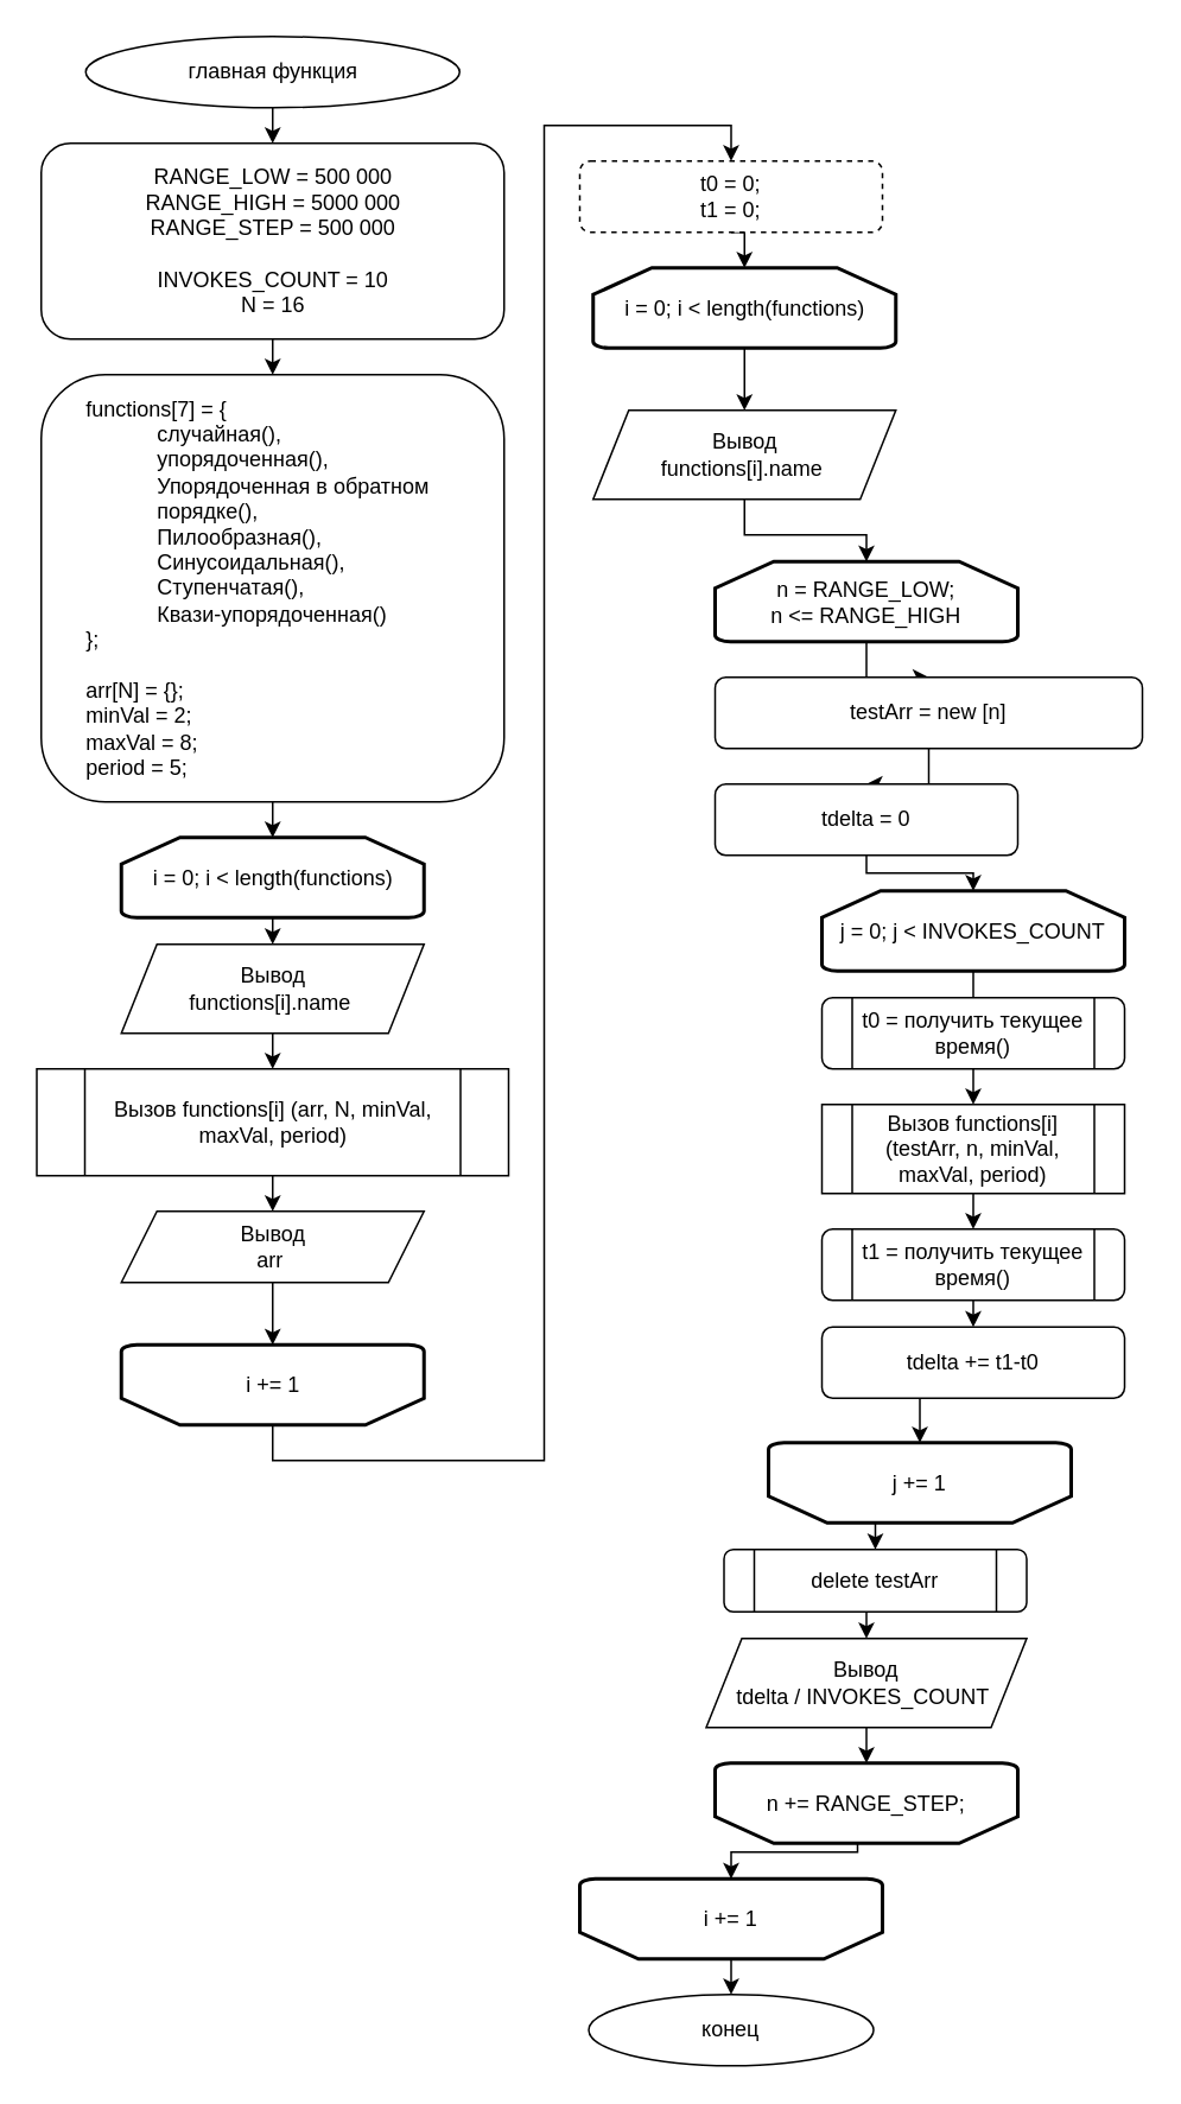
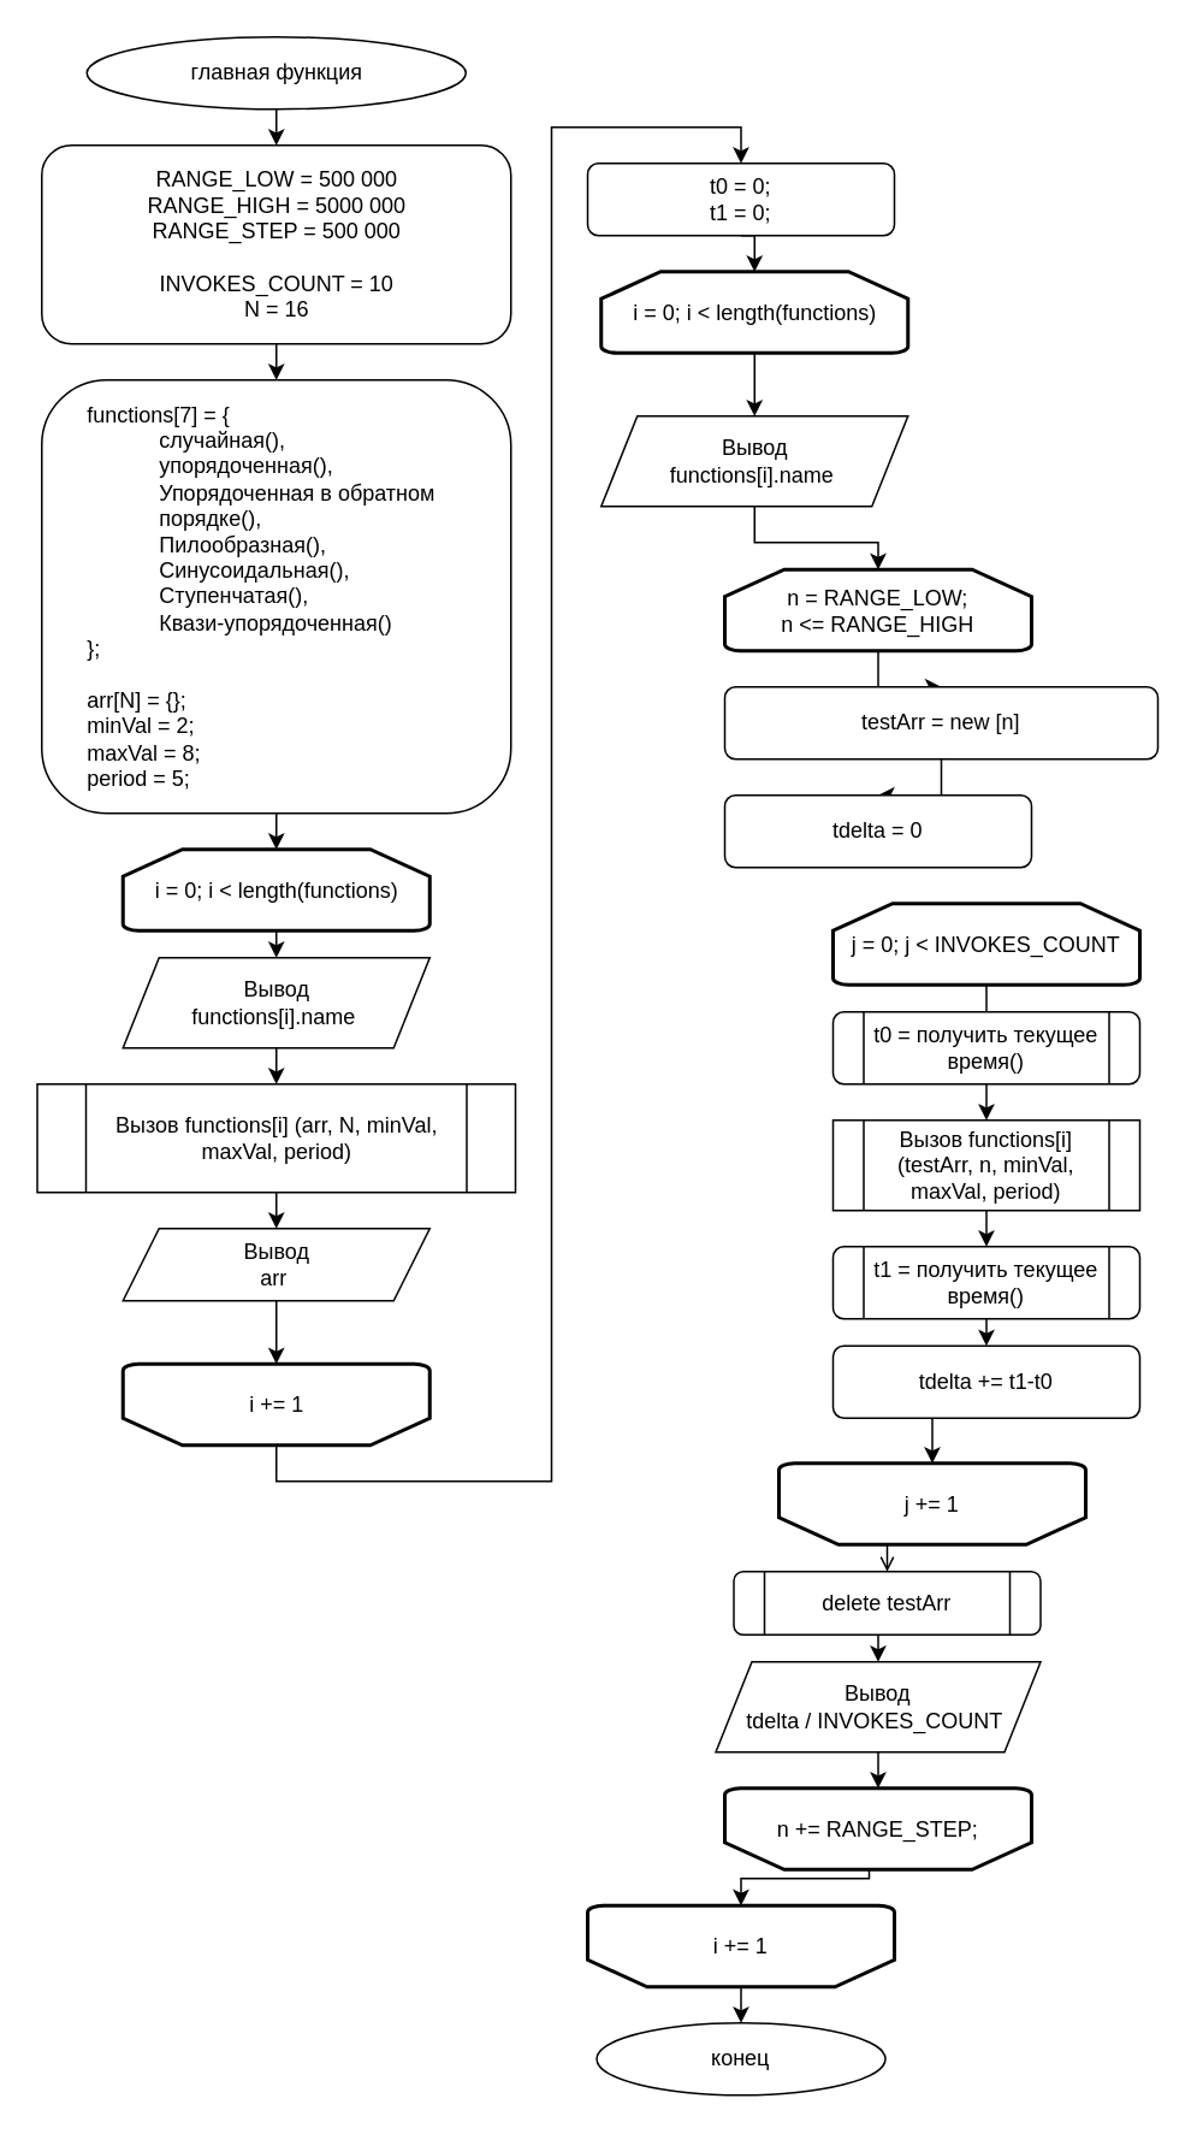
  <mxCell id="0" />
  <mxCell id="1" parent="0" />
  <mxCell id="2" style="edgeStyle=orthogonalEdgeStyle;rounded=0;orthogonalLoop=1;jettySize=auto;html=1;exitX=0.5;exitY=1;exitDx=0;exitDy=0;entryX=0.5;entryY=0;entryDx=0;entryDy=0;" edge="1" parent="1" source="3" target="15"><mxGeometry relative="1" as="geometry" /></mxCell>
  <mxCell id="3" value="главная функция" style="ellipse;whiteSpace=wrap;html=1;" vertex="1" parent="1"><mxGeometry x="47.5" y="20" width="210" height="40" as="geometry" /></mxCell>
  <mxCell id="4" style="edgeStyle=orthogonalEdgeStyle;rounded=0;orthogonalLoop=1;jettySize=auto;html=1;exitX=0.5;exitY=1;exitDx=0;exitDy=0;entryX=0.5;entryY=0;entryDx=0;entryDy=0;entryPerimeter=0;" edge="1" parent="1" source="5" target="19"><mxGeometry relative="1" as="geometry" /></mxCell>
  <mxCell id="5" value="functions[7] = {&lt;br&gt;&lt;blockquote style=&quot;margin: 0 0 0 40px; border: none; padding: 0px;&quot;&gt;случайная(),&lt;br&gt;упорядоченная(),&lt;br&gt;Упорядоченная в обратном порядке(),&lt;br&gt;Пилообразная(),&lt;br&gt;Синусоидальная(),&lt;br&gt;Ступенчатая(),&lt;br&gt;Квази-упорядоченная()&lt;/blockquote&gt;};&lt;br&gt;&lt;br&gt;arr[N] = {};&lt;br&gt;minVal = 2;&lt;br&gt;maxVal = 8;&lt;br&gt;period = 5;" style="rounded=1;whiteSpace=wrap;html=1;align=left;spacingLeft=23;" vertex="1" parent="1"><mxGeometry x="22.5" y="210" width="260" height="240" as="geometry" /></mxCell>
  <mxCell id="6" style="edgeStyle=orthogonalEdgeStyle;rounded=0;orthogonalLoop=1;jettySize=auto;html=1;exitX=0.5;exitY=1;exitDx=0;exitDy=0;entryX=0.5;entryY=0;entryDx=0;entryDy=0;" edge="1" parent="1" source="7" target="9"><mxGeometry relative="1" as="geometry" /></mxCell>
  <mxCell id="7" value="Вывод&lt;br&gt;functions[i].name&amp;nbsp;" style="shape=parallelogram;perimeter=parallelogramPerimeter;whiteSpace=wrap;html=1;fixedSize=1;" vertex="1" parent="1"><mxGeometry x="67.5" y="530" width="170" height="50" as="geometry" /></mxCell>
  <mxCell id="8" style="edgeStyle=orthogonalEdgeStyle;rounded=0;orthogonalLoop=1;jettySize=auto;html=1;exitX=0.5;exitY=1;exitDx=0;exitDy=0;entryX=0.5;entryY=0;entryDx=0;entryDy=0;" edge="1" parent="1" source="9" target="11"><mxGeometry relative="1" as="geometry" /></mxCell>
  <mxCell id="9" value="Вызов functions[i] (arr, N, minVal, maxVal, period)" style="shape=process;whiteSpace=wrap;html=1;backgroundOutline=1;" vertex="1" parent="1"><mxGeometry x="20" y="600" width="265" height="60" as="geometry" /></mxCell>
  <mxCell id="10" style="edgeStyle=orthogonalEdgeStyle;rounded=0;orthogonalLoop=1;jettySize=auto;html=1;exitX=0.5;exitY=1;exitDx=0;exitDy=0;entryX=0.5;entryY=1;entryDx=0;entryDy=0;entryPerimeter=0;" edge="1" parent="1" source="11" target="21"><mxGeometry relative="1" as="geometry" /></mxCell>
  <mxCell id="11" value="Вывод&lt;br&gt;arr&amp;nbsp;" style="shape=parallelogram;perimeter=parallelogramPerimeter;whiteSpace=wrap;html=1;fixedSize=1;" vertex="1" parent="1"><mxGeometry x="67.5" y="680" width="170" height="40" as="geometry" /></mxCell>
  <mxCell id="12" style="edgeStyle=orthogonalEdgeStyle;rounded=0;orthogonalLoop=1;jettySize=auto;html=1;exitX=0.5;exitY=1;exitDx=0;exitDy=0;entryX=0.5;entryY=0;entryDx=0;entryDy=0;entryPerimeter=0;" edge="1" parent="1" source="13" target="27"><mxGeometry relative="1" as="geometry" /></mxCell>
- <mxCell id="13" value="t0 = 0;&lt;br&gt;t1 = 0;" style="rounded=1;whiteSpace=wrap;html=1;dashed=1;" vertex="1" parent="1"><mxGeometry x="325" y="90" width="170" height="40" as="geometry" /></mxCell>
+ <mxCell id="13" value="t0 = 0;&lt;br&gt;t1 = 0;" style="rounded=1;whiteSpace=wrap;html=1;" vertex="1" parent="1"><mxGeometry x="325" y="90" width="170" height="40" as="geometry" /></mxCell>
  <mxCell id="14" style="edgeStyle=orthogonalEdgeStyle;rounded=0;orthogonalLoop=1;jettySize=auto;html=1;exitX=0.5;exitY=1;exitDx=0;exitDy=0;entryX=0.5;entryY=0;entryDx=0;entryDy=0;" edge="1" parent="1" source="15" target="5"><mxGeometry relative="1" as="geometry" /></mxCell>
  <mxCell id="15" value="RANGE_LOW = 500 000&lt;br&gt;RANGE_HIGH = 5000 000&lt;br&gt;RANGE_STEP = 500 000&lt;br&gt;&lt;br&gt;INVOKES_COUNT = 10&lt;br&gt;N = 16" style="rounded=1;whiteSpace=wrap;html=1;" vertex="1" parent="1"><mxGeometry x="22.5" y="80" width="260" height="110" as="geometry" /></mxCell>
  <mxCell id="16" style="edgeStyle=orthogonalEdgeStyle;rounded=0;orthogonalLoop=1;jettySize=auto;html=1;exitX=0.5;exitY=1;exitDx=0;exitDy=0;entryX=0.5;entryY=0;entryDx=0;entryDy=0;entryPerimeter=0;" edge="1" parent="1" source="17" target="23"><mxGeometry relative="1" as="geometry" /></mxCell>
  <mxCell id="17" value="Вывод&lt;br&gt;functions[i].name&amp;nbsp;" style="shape=parallelogram;perimeter=parallelogramPerimeter;whiteSpace=wrap;html=1;fixedSize=1;" vertex="1" parent="1"><mxGeometry x="332.5" y="230" width="170" height="50" as="geometry" /></mxCell>
  <mxCell id="18" style="edgeStyle=orthogonalEdgeStyle;rounded=0;orthogonalLoop=1;jettySize=auto;html=1;exitX=0.5;exitY=1;exitDx=0;exitDy=0;exitPerimeter=0;entryX=0.5;entryY=0;entryDx=0;entryDy=0;" edge="1" parent="1" source="19" target="7"><mxGeometry relative="1" as="geometry" /></mxCell>
  <mxCell id="19" value="i = 0; i &amp;lt; length(functions)" style="strokeWidth=2;html=1;shape=mxgraph.flowchart.loop_limit;whiteSpace=wrap;rounded=1;verticalAlign=middle;shadow=0;flipV=0;" vertex="1" parent="1"><mxGeometry x="67.5" y="470" width="170" height="45" as="geometry" /></mxCell>
  <mxCell id="20" style="edgeStyle=orthogonalEdgeStyle;rounded=0;orthogonalLoop=1;jettySize=auto;html=1;exitX=0.5;exitY=0;exitDx=0;exitDy=0;exitPerimeter=0;entryX=0.5;entryY=0;entryDx=0;entryDy=0;" edge="1" parent="1" source="21" target="13"><mxGeometry relative="1" as="geometry"><Array as="points"><mxPoint x="153" y="820" /><mxPoint x="305" y="820" /><mxPoint x="305" y="70" /><mxPoint x="410" y="70" /></Array></mxGeometry></mxCell>
  <mxCell id="21" value="i += 1" style="strokeWidth=2;html=1;shape=mxgraph.flowchart.loop_limit;whiteSpace=wrap;rounded=1;verticalAlign=middle;shadow=0;flipV=1;" vertex="1" parent="1"><mxGeometry x="67.5" y="755" width="170" height="45" as="geometry" /></mxCell>
  <mxCell id="22" style="edgeStyle=orthogonalEdgeStyle;rounded=0;orthogonalLoop=1;jettySize=auto;html=1;exitX=0.5;exitY=1;exitDx=0;exitDy=0;exitPerimeter=0;entryX=0.5;entryY=0;entryDx=0;entryDy=0;" edge="1" parent="1" source="23" target="31"><mxGeometry relative="1" as="geometry" /></mxCell>
  <mxCell id="23" value="n = RANGE_LOW; &lt;br&gt;n &amp;lt;= RANGE_HIGH" style="strokeWidth=2;html=1;shape=mxgraph.flowchart.loop_limit;whiteSpace=wrap;rounded=1;verticalAlign=middle;shadow=0;flipV=0;" vertex="1" parent="1"><mxGeometry x="401" y="315" width="170" height="45" as="geometry" /></mxCell>
  <mxCell id="24" style="edgeStyle=orthogonalEdgeStyle;rounded=0;orthogonalLoop=1;jettySize=auto;html=1;exitX=0.5;exitY=0;exitDx=0;exitDy=0;exitPerimeter=0;entryX=0.5;entryY=1;entryDx=0;entryDy=0;entryPerimeter=0;" edge="1" parent="1" source="25" target="29"><mxGeometry relative="1" as="geometry"><Array as="points"><mxPoint x="481" y="1035" /><mxPoint x="481" y="1040" /><mxPoint x="410" y="1040" /></Array></mxGeometry></mxCell>
  <mxCell id="25" value="n += RANGE_STEP;" style="strokeWidth=2;html=1;shape=mxgraph.flowchart.loop_limit;whiteSpace=wrap;rounded=1;verticalAlign=middle;shadow=0;flipV=1;" vertex="1" parent="1"><mxGeometry x="401" y="990" width="170" height="45" as="geometry" /></mxCell>
  <mxCell id="26" style="edgeStyle=orthogonalEdgeStyle;rounded=0;orthogonalLoop=1;jettySize=auto;html=1;exitX=0.5;exitY=1;exitDx=0;exitDy=0;exitPerimeter=0;entryX=0.5;entryY=0;entryDx=0;entryDy=0;" edge="1" parent="1" source="27" target="17"><mxGeometry relative="1" as="geometry" /></mxCell>
  <mxCell id="27" value="i = 0; i &amp;lt; length(functions)" style="strokeWidth=2;html=1;shape=mxgraph.flowchart.loop_limit;whiteSpace=wrap;rounded=1;verticalAlign=middle;shadow=0;flipV=0;" vertex="1" parent="1"><mxGeometry x="332.5" y="150" width="170" height="45" as="geometry" /></mxCell>
  <mxCell id="28" style="edgeStyle=orthogonalEdgeStyle;rounded=0;orthogonalLoop=1;jettySize=auto;html=1;exitX=0.5;exitY=0;exitDx=0;exitDy=0;exitPerimeter=0;entryX=0.5;entryY=0;entryDx=0;entryDy=0;" edge="1" parent="1" source="29" target="50"><mxGeometry relative="1" as="geometry" /></mxCell>
  <mxCell id="29" value="i += 1" style="strokeWidth=2;html=1;shape=mxgraph.flowchart.loop_limit;whiteSpace=wrap;rounded=1;verticalAlign=middle;shadow=0;flipV=1;" vertex="1" parent="1"><mxGeometry x="325" y="1055" width="170" height="45" as="geometry" /></mxCell>
  <mxCell id="30" style="edgeStyle=orthogonalEdgeStyle;rounded=0;orthogonalLoop=1;jettySize=auto;html=1;exitX=0.5;exitY=1;exitDx=0;exitDy=0;entryX=0.5;entryY=0;entryDx=0;entryDy=0;" edge="1" parent="1" source="31" target="39"><mxGeometry relative="1" as="geometry" /></mxCell>
  <mxCell id="31" value="testArr = new [n]" style="rounded=1;whiteSpace=wrap;html=1;shadow=0;" vertex="1" parent="1"><mxGeometry x="401" y="380" width="240" height="40" as="geometry" /></mxCell>
  <mxCell id="32" style="edgeStyle=orthogonalEdgeStyle;rounded=0;orthogonalLoop=1;jettySize=auto;html=1;exitX=0.5;exitY=1;exitDx=0;exitDy=0;entryX=0.5;entryY=0;entryDx=0;entryDy=0;" edge="1" parent="1" source="33" target="47"><mxGeometry relative="1" as="geometry" /></mxCell>
  <mxCell id="33" value="delete testArr" style="shape=process;whiteSpace=wrap;html=1;backgroundOutline=1;rounded=1;shadow=0;" vertex="1" parent="1"><mxGeometry x="406" y="870" width="170" height="35" as="geometry" /></mxCell>
  <mxCell id="34" style="edgeStyle=orthogonalEdgeStyle;rounded=0;orthogonalLoop=1;jettySize=auto;html=1;exitX=0.5;exitY=1;exitDx=0;exitDy=0;exitPerimeter=0;entryX=0.5;entryY=0;entryDx=0;entryDy=0;endArrow=none;" edge="1" parent="1" source="35" target="41"><mxGeometry relative="1" as="geometry" /></mxCell>
  <mxCell id="35" value="j = 0; j &amp;lt; INVOKES_COUNT" style="strokeWidth=2;html=1;shape=mxgraph.flowchart.loop_limit;whiteSpace=wrap;rounded=1;verticalAlign=middle;shadow=0;flipV=0;" vertex="1" parent="1"><mxGeometry x="461" y="500" width="170" height="45" as="geometry" /></mxCell>
- <mxCell id="36" style="edgeStyle=orthogonalEdgeStyle;rounded=0;orthogonalLoop=1;jettySize=auto;html=1;exitX=0.5;exitY=0;exitDx=0;exitDy=0;exitPerimeter=0;entryX=0.5;entryY=0;entryDx=0;entryDy=0;" edge="1" parent="1" source="37" target="33"><mxGeometry relative="1" as="geometry" /></mxCell>
+ <mxCell id="36" style="edgeStyle=orthogonalEdgeStyle;rounded=0;orthogonalLoop=1;jettySize=auto;html=1;exitX=0.5;exitY=0;exitDx=0;exitDy=0;exitPerimeter=0;entryX=0.5;entryY=0;entryDx=0;entryDy=0;endArrow=open;" edge="1" parent="1" source="37" target="33"><mxGeometry relative="1" as="geometry" /></mxCell>
  <mxCell id="37" value="j += 1" style="strokeWidth=2;html=1;shape=mxgraph.flowchart.loop_limit;whiteSpace=wrap;rounded=1;verticalAlign=middle;shadow=0;flipV=1;" vertex="1" parent="1"><mxGeometry x="431" y="810" width="170" height="45" as="geometry" /></mxCell>
- <mxCell id="38" style="edgeStyle=orthogonalEdgeStyle;rounded=0;orthogonalLoop=1;jettySize=auto;html=1;exitX=0.5;exitY=1;exitDx=0;exitDy=0;entryX=0.5;entryY=0;entryDx=0;entryDy=0;entryPerimeter=0;" edge="1" parent="1" source="39" target="35"><mxGeometry relative="1" as="geometry"><Array as="points"><mxPoint x="486" y="490" /><mxPoint x="546" y="490" /></Array></mxGeometry></mxCell>
  <mxCell id="39" value="tdelta = 0" style="rounded=1;whiteSpace=wrap;html=1;" vertex="1" parent="1"><mxGeometry x="401" y="440" width="170" height="40" as="geometry" /></mxCell>
  <mxCell id="40" style="edgeStyle=orthogonalEdgeStyle;rounded=0;orthogonalLoop=1;jettySize=auto;html=1;exitX=0.5;exitY=1;exitDx=0;exitDy=0;entryX=0.5;entryY=0;entryDx=0;entryDy=0;" edge="1" parent="1" source="41" target="45"><mxGeometry relative="1" as="geometry" /></mxCell>
  <mxCell id="41" value="t0 = получить текущее время()" style="shape=process;whiteSpace=wrap;html=1;backgroundOutline=1;rounded=1;shadow=0;" vertex="1" parent="1"><mxGeometry x="461" y="560" width="170" height="40" as="geometry" /></mxCell>
  <mxCell id="42" style="edgeStyle=orthogonalEdgeStyle;rounded=0;orthogonalLoop=1;jettySize=auto;html=1;exitX=0.5;exitY=1;exitDx=0;exitDy=0;entryX=0.5;entryY=0;entryDx=0;entryDy=0;" edge="1" parent="1" source="43" target="49"><mxGeometry relative="1" as="geometry" /></mxCell>
  <mxCell id="43" value="t1 = получить текущее время()" style="shape=process;whiteSpace=wrap;html=1;backgroundOutline=1;rounded=1;shadow=0;" vertex="1" parent="1"><mxGeometry x="461" y="690" width="170" height="40" as="geometry" /></mxCell>
  <mxCell id="44" style="edgeStyle=orthogonalEdgeStyle;rounded=0;orthogonalLoop=1;jettySize=auto;html=1;exitX=0.5;exitY=1;exitDx=0;exitDy=0;entryX=0.5;entryY=0;entryDx=0;entryDy=0;" edge="1" parent="1" source="45" target="43"><mxGeometry relative="1" as="geometry" /></mxCell>
  <mxCell id="45" value="Вызов functions[i] (testArr, n, minVal, maxVal, period)" style="shape=process;whiteSpace=wrap;html=1;backgroundOutline=1;" vertex="1" parent="1"><mxGeometry x="461" y="620" width="170" height="50" as="geometry" /></mxCell>
  <mxCell id="46" style="edgeStyle=orthogonalEdgeStyle;rounded=0;orthogonalLoop=1;jettySize=auto;html=1;exitX=0.5;exitY=1;exitDx=0;exitDy=0;entryX=0.5;entryY=1;entryDx=0;entryDy=0;entryPerimeter=0;" edge="1" parent="1" source="47" target="25"><mxGeometry relative="1" as="geometry" /></mxCell>
  <mxCell id="47" value="Вывод&lt;br&gt;tdelta / INVOKES_COUNT&amp;nbsp;" style="shape=parallelogram;perimeter=parallelogramPerimeter;whiteSpace=wrap;html=1;fixedSize=1;" vertex="1" parent="1"><mxGeometry x="396" y="920" width="180" height="50" as="geometry" /></mxCell>
  <mxCell id="48" style="edgeStyle=orthogonalEdgeStyle;rounded=0;orthogonalLoop=1;jettySize=auto;html=1;exitX=0.5;exitY=1;exitDx=0;exitDy=0;entryX=0.5;entryY=1;entryDx=0;entryDy=0;entryPerimeter=0;" edge="1" parent="1" source="49" target="37"><mxGeometry relative="1" as="geometry" /></mxCell>
  <mxCell id="49" value="tdelta += t1-t0" style="rounded=1;whiteSpace=wrap;html=1;" vertex="1" parent="1"><mxGeometry x="461" y="745" width="170" height="40" as="geometry" /></mxCell>
  <mxCell id="50" value="конец" style="ellipse;whiteSpace=wrap;html=1;rounded=1;shadow=0;" vertex="1" parent="1"><mxGeometry x="330" y="1120" width="160" height="40" as="geometry" /></mxCell>
  <mxCell id="51" style="edgeStyle=orthogonalEdgeStyle;rounded=0;orthogonalLoop=1;jettySize=auto;html=1;exitX=0.5;exitY=1;exitDx=0;exitDy=0;" edge="1" parent="1" source="5" target="5"><mxGeometry relative="1" as="geometry" /></mxCell>
